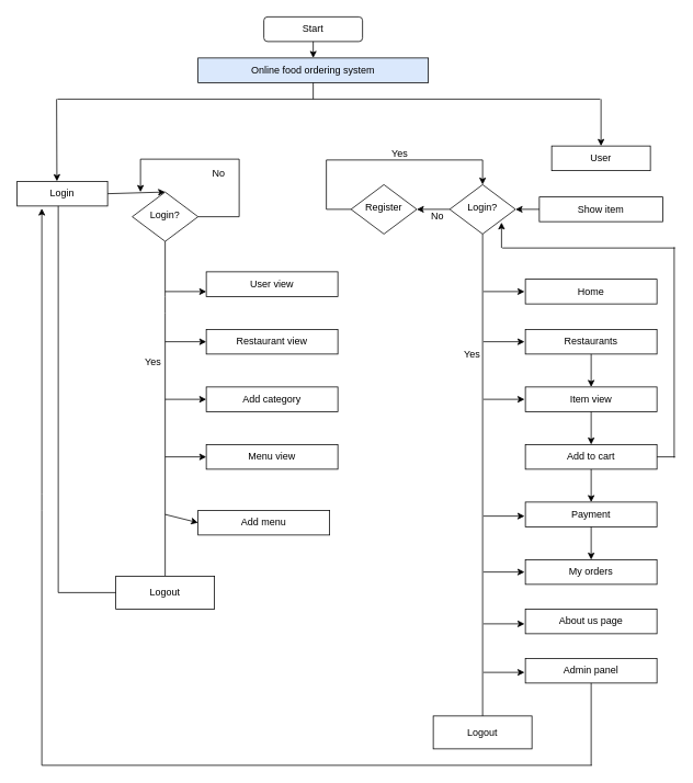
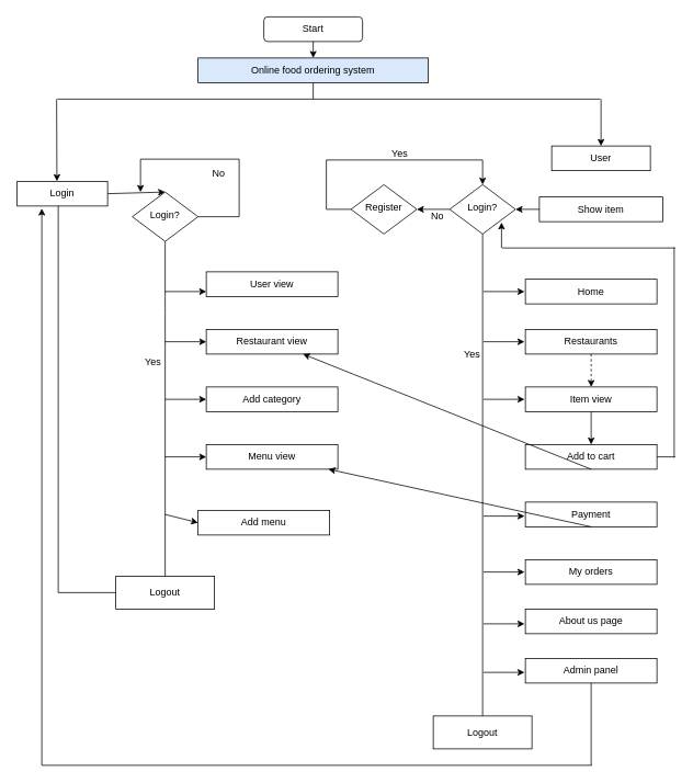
  <mxCell id="0" />
  <mxCell id="1" parent="0" />
  <mxCell id="2" value="Login?" style="rhombus;whiteSpace=wrap;html=1;shadow=0;fontFamily=Helvetica;fontSize=12;align=center;strokeWidth=1;spacing=6;spacingTop=-4;" parent="1" vertex="1"><mxGeometry x="546" y="224" width="80" height="60" as="geometry" /></mxCell>
  <mxCell id="3" value="User" style="whiteSpace=wrap;html=1;" parent="1" vertex="1"><mxGeometry x="670" y="177" width="120" height="30" as="geometry" /></mxCell>
  <mxCell id="4" value="Login" style="whiteSpace=wrap;html=1;" parent="1" vertex="1"><mxGeometry x="20" y="220" width="110" height="30" as="geometry" /></mxCell>
  <mxCell id="5" value="Start" style="rounded=1;whiteSpace=wrap;html=1;" parent="1" vertex="1"><mxGeometry x="320" y="20" width="120" height="30" as="geometry" /></mxCell>
  <mxCell id="6" value="Online food ordering system" style="rounded=0;whiteSpace=wrap;html=1;fillColor=#dae8fc;" parent="1" vertex="1"><mxGeometry x="240" y="70" width="280" height="30" as="geometry" /></mxCell>
  <mxCell id="7" value="" style="endArrow=none;html=1;entryX=0.5;entryY=1;entryDx=0;entryDy=0;" parent="1" target="6" edge="1"><mxGeometry width="50" height="50" relative="1" as="geometry"><mxPoint x="380" y="120" as="sourcePoint" /><mxPoint x="320" y="200" as="targetPoint" /></mxGeometry></mxCell>
  <mxCell id="8" value="" style="endArrow=none;html=1;" parent="1" edge="1"><mxGeometry width="50" height="50" relative="1" as="geometry"><mxPoint x="69" y="120" as="sourcePoint" /><mxPoint x="729" y="120" as="targetPoint" /></mxGeometry></mxCell>
  <mxCell id="9" value="" style="endArrow=classic;html=1;entryX=0.44;entryY=-0.007;entryDx=0;entryDy=0;entryPerimeter=0;" parent="1" target="4" edge="1"><mxGeometry width="50" height="50" relative="1" as="geometry"><mxPoint x="68" y="120" as="sourcePoint" /><mxPoint x="70" y="177" as="targetPoint" /></mxGeometry></mxCell>
  <mxCell id="10" value="" style="endArrow=classic;html=1;entryX=0.5;entryY=0;entryDx=0;entryDy=0;" parent="1" target="3" edge="1"><mxGeometry width="50" height="50" relative="1" as="geometry"><mxPoint x="730" y="120" as="sourcePoint" /><mxPoint x="733" y="170" as="targetPoint" /></mxGeometry></mxCell>
  <mxCell id="11" value="" style="endArrow=classic;html=1;exitX=0.5;exitY=1;exitDx=0;exitDy=0;entryX=0.5;entryY=0;entryDx=0;entryDy=0;" parent="1" source="5" target="6" edge="1"><mxGeometry width="50" height="50" relative="1" as="geometry"><mxPoint x="270" y="250" as="sourcePoint" /><mxPoint x="320" y="200" as="targetPoint" /></mxGeometry></mxCell>
  <mxCell id="12" value="Show item" style="rounded=0;whiteSpace=wrap;html=1;" parent="1" vertex="1"><mxGeometry x="655" y="239" width="150" height="30" as="geometry" /></mxCell>
  <mxCell id="13" style="edgeStyle=orthogonalEdgeStyle;rounded=0;orthogonalLoop=1;jettySize=auto;html=1;exitX=0.5;exitY=1;exitDx=0;exitDy=0;" parent="1" source="2" target="2" edge="1"><mxGeometry relative="1" as="geometry" /></mxCell>
  <mxCell id="14" value="" style="endArrow=classic;html=1;exitX=0;exitY=0.5;exitDx=0;exitDy=0;entryX=1;entryY=0.5;entryDx=0;entryDy=0;" parent="1" source="12" target="2" edge="1"><mxGeometry width="50" height="50" relative="1" as="geometry"><mxPoint x="344" y="284" as="sourcePoint" /><mxPoint x="394" y="234" as="targetPoint" /><Array as="points" /></mxGeometry></mxCell>
  <mxCell id="15" value="Register" style="rhombus;whiteSpace=wrap;html=1;shadow=0;fontFamily=Helvetica;fontSize=12;align=center;strokeWidth=1;spacing=6;spacingTop=-4;" parent="1" vertex="1"><mxGeometry x="426" y="224" width="80" height="60" as="geometry" /></mxCell>
  <mxCell id="16" value="" style="endArrow=classic;html=1;exitX=0;exitY=0.5;exitDx=0;exitDy=0;entryX=1;entryY=0.5;entryDx=0;entryDy=0;" parent="1" source="2" target="15" edge="1"><mxGeometry width="50" height="50" relative="1" as="geometry"><mxPoint x="376" y="284" as="sourcePoint" /><mxPoint x="426" y="234" as="targetPoint" /><Array as="points" /></mxGeometry></mxCell>
  <mxCell id="17" value="" style="endArrow=none;html=1;exitX=0;exitY=0.5;exitDx=0;exitDy=0;" parent="1" source="15" edge="1"><mxGeometry width="50" height="50" relative="1" as="geometry"><mxPoint x="376" y="254" as="sourcePoint" /><mxPoint x="396" y="254" as="targetPoint" /></mxGeometry></mxCell>
  <mxCell id="18" value="" style="endArrow=none;html=1;" parent="1" edge="1"><mxGeometry width="50" height="50" relative="1" as="geometry"><mxPoint x="396" y="254" as="sourcePoint" /><mxPoint x="396" y="194" as="targetPoint" /></mxGeometry></mxCell>
  <mxCell id="19" value="" style="endArrow=none;html=1;" parent="1" edge="1"><mxGeometry width="50" height="50" relative="1" as="geometry"><mxPoint x="396" y="194" as="sourcePoint" /><mxPoint x="586" y="194" as="targetPoint" /></mxGeometry></mxCell>
  <mxCell id="20" value="" style="endArrow=classic;html=1;entryX=0.5;entryY=0;entryDx=0;entryDy=0;" parent="1" target="2" edge="1"><mxGeometry width="50" height="50" relative="1" as="geometry"><mxPoint x="586" y="194" as="sourcePoint" /><mxPoint x="426" y="204" as="targetPoint" /></mxGeometry></mxCell>
  <mxCell id="21" value="Login?" style="rhombus;whiteSpace=wrap;html=1;shadow=0;fontFamily=Helvetica;fontSize=12;align=center;strokeWidth=1;spacing=6;spacingTop=-4;" parent="1" vertex="1"><mxGeometry x="160" y="233" width="80" height="60" as="geometry" /></mxCell>
  <mxCell id="22" value="" style="endArrow=classic;html=1;exitX=1;exitY=0.5;exitDx=0;exitDy=0;entryX=0.5;entryY=0;entryDx=0;entryDy=0;" parent="1" source="4" target="21" edge="1"><mxGeometry width="50" height="50" relative="1" as="geometry"><mxPoint x="350" y="373" as="sourcePoint" /><mxPoint x="400" y="323" as="targetPoint" /><Array as="points" /></mxGeometry></mxCell>
  <mxCell id="23" value="" style="endArrow=none;html=1;exitX=1;exitY=0.5;exitDx=0;exitDy=0;" parent="1" source="21" edge="1"><mxGeometry width="50" height="50" relative="1" as="geometry"><mxPoint x="350" y="373" as="sourcePoint" /><mxPoint x="290" y="263" as="targetPoint" /></mxGeometry></mxCell>
  <mxCell id="24" value="" style="endArrow=none;html=1;" parent="1" edge="1"><mxGeometry width="50" height="50" relative="1" as="geometry"><mxPoint x="290" y="263" as="sourcePoint" /><mxPoint x="290" y="193" as="targetPoint" /></mxGeometry></mxCell>
  <mxCell id="25" value="" style="endArrow=none;html=1;" parent="1" edge="1"><mxGeometry width="50" height="50" relative="1" as="geometry"><mxPoint x="170" y="193" as="sourcePoint" /><mxPoint x="290" y="193" as="targetPoint" /></mxGeometry></mxCell>
  <mxCell id="26" value="" style="endArrow=classic;html=1;" parent="1" edge="1"><mxGeometry width="50" height="50" relative="1" as="geometry"><mxPoint x="170" y="193" as="sourcePoint" /><mxPoint x="170" y="233" as="targetPoint" /></mxGeometry></mxCell>
  <mxCell id="27" value="No" style="text;html=1;align=center;verticalAlign=middle;resizable=0;points=[];autosize=1;" parent="1" vertex="1"><mxGeometry x="250" y="200" width="30" height="20" as="geometry" /></mxCell>
  <mxCell id="28" value="" style="endArrow=none;html=1;exitX=0.5;exitY=1;exitDx=0;exitDy=0;entryX=0.5;entryY=0;entryDx=0;entryDy=0;" parent="1" source="21" target="29" edge="1"><mxGeometry width="50" height="50" relative="1" as="geometry"><mxPoint x="350" y="330" as="sourcePoint" /><mxPoint x="200" y="580" as="targetPoint" /><Array as="points"><mxPoint x="200" y="370" /></Array></mxGeometry></mxCell>
  <mxCell id="29" value="Logout" style="rounded=0;whiteSpace=wrap;html=1;" parent="1" vertex="1"><mxGeometry x="140" y="700" width="120" height="40" as="geometry" /></mxCell>
  <mxCell id="30" value="" style="endArrow=none;html=1;exitX=0;exitY=0.5;exitDx=0;exitDy=0;" parent="1" source="29" edge="1"><mxGeometry width="50" height="50" relative="1" as="geometry"><mxPoint x="350" y="456" as="sourcePoint" /><mxPoint x="70" y="720" as="targetPoint" /></mxGeometry></mxCell>
  <mxCell id="31" value="" style="endArrow=none;html=1;" parent="1" edge="1"><mxGeometry width="50" height="50" relative="1" as="geometry"><mxPoint x="70" y="250" as="sourcePoint" /><mxPoint x="70" y="720" as="targetPoint" /></mxGeometry></mxCell>
  <mxCell id="32" value="" style="endArrow=classic;html=1;" parent="1" edge="1"><mxGeometry width="50" height="50" relative="1" as="geometry"><mxPoint x="200" y="354" as="sourcePoint" /><mxPoint x="250" y="354" as="targetPoint" /></mxGeometry></mxCell>
  <mxCell id="33" value="User view" style="rounded=0;whiteSpace=wrap;html=1;" parent="1" vertex="1"><mxGeometry x="250" y="330" width="160" height="30" as="geometry" /></mxCell>
  <mxCell id="34" value="" style="endArrow=classic;html=1;" parent="1" edge="1"><mxGeometry width="50" height="50" relative="1" as="geometry"><mxPoint x="200" y="415" as="sourcePoint" /><mxPoint x="250" y="415" as="targetPoint" /></mxGeometry></mxCell>
  <mxCell id="35" value="Restaurant view" style="rounded=0;whiteSpace=wrap;html=1;" parent="1" vertex="1"><mxGeometry x="250" y="400" width="160" height="30" as="geometry" /></mxCell>
  <mxCell id="36" value="Add category" style="rounded=0;whiteSpace=wrap;html=1;" parent="1" vertex="1"><mxGeometry x="250" y="470" width="160" height="30" as="geometry" /></mxCell>
  <mxCell id="37" value="Add menu" style="rounded=0;whiteSpace=wrap;html=1;" parent="1" vertex="1"><mxGeometry x="240" y="620" width="160" height="30" as="geometry" /></mxCell>
  <mxCell id="38" value="Menu view" style="rounded=0;whiteSpace=wrap;html=1;" parent="1" vertex="1"><mxGeometry x="250" y="540" width="160" height="30" as="geometry" /></mxCell>
  <mxCell id="39" value="" style="endArrow=classic;html=1;entryX=0;entryY=0.5;entryDx=0;entryDy=0;" parent="1" target="36" edge="1"><mxGeometry width="50" height="50" relative="1" as="geometry"><mxPoint x="200" y="485" as="sourcePoint" /><mxPoint x="250" y="481.5" as="targetPoint" /></mxGeometry></mxCell>
  <mxCell id="40" value="" style="endArrow=classic;html=1;entryX=0;entryY=0.5;entryDx=0;entryDy=0;" parent="1" target="38" edge="1"><mxGeometry width="50" height="50" relative="1" as="geometry"><mxPoint x="200" y="555" as="sourcePoint" /><mxPoint x="260" y="425" as="targetPoint" /></mxGeometry></mxCell>
  <mxCell id="41" value="" style="endArrow=classic;html=1;entryX=0;entryY=0.5;entryDx=0;entryDy=0;" parent="1" target="37" edge="1"><mxGeometry width="50" height="50" relative="1" as="geometry"><mxPoint x="200" y="625" as="sourcePoint" /><mxPoint x="250" y="625" as="targetPoint" /></mxGeometry></mxCell>
  <mxCell id="42" value="" style="endArrow=classic;html=1;" parent="1" edge="1"><mxGeometry width="50" height="50" relative="1" as="geometry"><mxPoint x="587" y="354" as="sourcePoint" /><mxPoint x="637" y="354" as="targetPoint" /></mxGeometry></mxCell>
  <mxCell id="43" value="Home" style="rounded=0;whiteSpace=wrap;html=1;fontStyle=0;direction=west;" parent="1" vertex="1"><mxGeometry x="638" y="339" width="160" height="30" as="geometry" /></mxCell>
  <mxCell id="44" value="" style="endArrow=classic;html=1;" parent="1" edge="1"><mxGeometry width="50" height="50" relative="1" as="geometry"><mxPoint x="587" y="415" as="sourcePoint" /><mxPoint x="637" y="415" as="targetPoint" /></mxGeometry></mxCell>
  <mxCell id="45" value="Restaurants" style="rounded=0;whiteSpace=wrap;html=1;" parent="1" vertex="1"><mxGeometry x="638" y="400" width="160" height="30" as="geometry" /></mxCell>
  <mxCell id="46" value="Item view" style="rounded=0;whiteSpace=wrap;html=1;" parent="1" vertex="1"><mxGeometry x="638" y="470" width="160" height="30" as="geometry" /></mxCell>
  <mxCell id="47" value="Payment" style="rounded=0;whiteSpace=wrap;html=1;" parent="1" vertex="1"><mxGeometry x="638" y="610" width="160" height="30" as="geometry" /></mxCell>
  <mxCell id="48" value="Add to cart" style="rounded=0;whiteSpace=wrap;html=1;" parent="1" vertex="1"><mxGeometry x="638" y="540" width="160" height="30" as="geometry" /></mxCell>
  <mxCell id="49" value="" style="endArrow=classic;html=1;entryX=0;entryY=0.5;entryDx=0;entryDy=0;" parent="1" edge="1"><mxGeometry width="50" height="50" relative="1" as="geometry"><mxPoint x="587" y="485" as="sourcePoint" /><mxPoint x="637" y="485" as="targetPoint" /></mxGeometry></mxCell>
  <mxCell id="50" value="" style="endArrow=classic;html=1;exitX=0.5;exitY=1;exitDx=0;exitDy=0;" parent="1" source="46" target="48" edge="1"><mxGeometry width="50" height="50" relative="1" as="geometry"><mxPoint x="587" y="555" as="sourcePoint" /><mxPoint x="637" y="555" as="targetPoint" /></mxGeometry></mxCell>
  <mxCell id="51" value="" style="endArrow=none;html=1;entryX=0.5;entryY=1;entryDx=0;entryDy=0;" parent="1" target="2" edge="1"><mxGeometry width="50" height="50" relative="1" as="geometry"><mxPoint x="586" y="900" as="sourcePoint" /><mxPoint x="582" y="284" as="targetPoint" /></mxGeometry></mxCell>
  <mxCell id="52" value="" style="endArrow=none;html=1;exitX=1;exitY=0.5;exitDx=0;exitDy=0;" parent="1" source="48" edge="1"><mxGeometry width="50" height="50" relative="1" as="geometry"><mxPoint x="430" y="480" as="sourcePoint" /><mxPoint x="820" y="555" as="targetPoint" /></mxGeometry></mxCell>
  <mxCell id="53" value="" style="endArrow=none;html=1;" parent="1" edge="1"><mxGeometry width="50" height="50" relative="1" as="geometry"><mxPoint x="819" y="556" as="sourcePoint" /><mxPoint x="819" y="300" as="targetPoint" /></mxGeometry></mxCell>
  <mxCell id="54" value="" style="endArrow=none;html=1;" parent="1" edge="1"><mxGeometry width="50" height="50" relative="1" as="geometry"><mxPoint x="820" y="301" as="sourcePoint" /><mxPoint x="610" y="301" as="targetPoint" /></mxGeometry></mxCell>
  <mxCell id="55" value="" style="endArrow=classic;html=1;entryX=1;entryY=1;entryDx=0;entryDy=0;" parent="1" edge="1"><mxGeometry width="50" height="50" relative="1" as="geometry"><mxPoint x="609" y="301" as="sourcePoint" /><mxPoint x="609" y="270" as="targetPoint" /></mxGeometry></mxCell>
  <mxCell id="56" value="" style="endArrow=classic;html=1;entryX=0;entryY=0.5;entryDx=0;entryDy=0;" parent="1" edge="1"><mxGeometry width="50" height="50" relative="1" as="geometry"><mxPoint x="587" y="627" as="sourcePoint" /><mxPoint x="637" y="627" as="targetPoint" /></mxGeometry></mxCell>
  <mxCell id="57" value="My orders" style="rounded=0;whiteSpace=wrap;html=1;" parent="1" vertex="1"><mxGeometry x="638" y="680" width="160" height="30" as="geometry" /></mxCell>
  <mxCell id="58" value="" style="endArrow=classic;html=1;entryX=0;entryY=0.5;entryDx=0;entryDy=0;" parent="1" edge="1"><mxGeometry width="50" height="50" relative="1" as="geometry"><mxPoint x="587" y="695" as="sourcePoint" /><mxPoint x="637" y="695" as="targetPoint" /></mxGeometry></mxCell>
  <mxCell id="59" value="About us page" style="rounded=0;whiteSpace=wrap;html=1;" parent="1" vertex="1"><mxGeometry x="638" y="740" width="160" height="30" as="geometry" /></mxCell>
  <mxCell id="60" value="Admin panel" style="rounded=0;whiteSpace=wrap;html=1;" parent="1" vertex="1"><mxGeometry x="638" y="800" width="160" height="30" as="geometry" /></mxCell>
  <mxCell id="61" value="" style="endArrow=none;html=1;" parent="1" edge="1"><mxGeometry width="50" height="50" relative="1" as="geometry"><mxPoint x="719" y="930" as="sourcePoint" /><mxPoint x="50" y="930" as="targetPoint" /></mxGeometry></mxCell>
  <mxCell id="62" value="" style="endArrow=classic;html=1;" parent="1" edge="1"><mxGeometry width="50" height="50" relative="1" as="geometry"><mxPoint x="50" y="930" as="sourcePoint" /><mxPoint x="50" y="253" as="targetPoint" /><Array as="points"><mxPoint x="50" y="610" /></Array></mxGeometry></mxCell>
  <mxCell id="63" value="Logout" style="rounded=0;whiteSpace=wrap;html=1;" parent="1" vertex="1"><mxGeometry x="526" y="870" width="120" height="40" as="geometry" /></mxCell>
  <mxCell id="64" value="" style="endArrow=classic;html=1;entryX=0;entryY=0.5;entryDx=0;entryDy=0;" parent="1" edge="1"><mxGeometry width="50" height="50" relative="1" as="geometry"><mxPoint x="587" y="758" as="sourcePoint" /><mxPoint x="637" y="758" as="targetPoint" /></mxGeometry></mxCell>
  <mxCell id="65" value="" style="endArrow=classic;html=1;entryX=0;entryY=0.5;entryDx=0;entryDy=0;" parent="1" edge="1"><mxGeometry width="50" height="50" relative="1" as="geometry"><mxPoint x="587" y="817" as="sourcePoint" /><mxPoint x="637" y="817" as="targetPoint" /></mxGeometry></mxCell>
  <mxCell id="66" value="" style="endArrow=none;html=1;" parent="1" target="60" edge="1"><mxGeometry width="50" height="50" relative="1" as="geometry"><mxPoint x="718" y="930" as="sourcePoint" /><mxPoint x="430" y="650" as="targetPoint" /></mxGeometry></mxCell>
- <mxCell id="67" value="" style="endArrow=classic;html=1;exitX=0.5;exitY=1;exitDx=0;exitDy=0;entryX=0.5;entryY=0;entryDx=0;entryDy=0;" parent="1" source="45" target="46" edge="1"><mxGeometry width="50" height="50" relative="1" as="geometry"><mxPoint x="430" y="520" as="sourcePoint" /><mxPoint x="480" y="470" as="targetPoint" /></mxGeometry></mxCell>
- <mxCell id="68" value="" style="endArrow=classic;html=1;exitX=0.5;exitY=1;exitDx=0;exitDy=0;entryX=0.5;entryY=0;entryDx=0;entryDy=0;" parent="1" source="48" target="47" edge="1"><mxGeometry width="50" height="50" relative="1" as="geometry"><mxPoint x="430" y="660" as="sourcePoint" /><mxPoint x="480" y="610" as="targetPoint" /></mxGeometry></mxCell>
- <mxCell id="69" value="" style="endArrow=classic;html=1;exitX=0.5;exitY=1;exitDx=0;exitDy=0;entryX=0.5;entryY=0;entryDx=0;entryDy=0;" parent="1" source="47" target="57" edge="1"><mxGeometry width="50" height="50" relative="1" as="geometry"><mxPoint x="430" y="640" as="sourcePoint" /><mxPoint x="480" y="590" as="targetPoint" /></mxGeometry></mxCell>
+ <mxCell id="67" value="" style="endArrow=classic;html=1;exitX=0.5;exitY=1;exitDx=0;exitDy=0;entryX=0.5;entryY=0;entryDx=0;entryDy=0;dashed=1;" parent="1" source="45" target="46" edge="1"><mxGeometry width="50" height="50" relative="1" as="geometry"><mxPoint x="430" y="520" as="sourcePoint" /><mxPoint x="480" y="470" as="targetPoint" /></mxGeometry></mxCell>
+ <mxCell id="68" value="" style="endArrow=classic;html=1;exitX=0.5;exitY=1;exitDx=0;exitDy=0;" parent="1" source="48" target="35" edge="1"><mxGeometry width="50" height="50" relative="1" as="geometry"><mxPoint x="430" y="660" as="sourcePoint" /><mxPoint x="480" y="610" as="targetPoint" /></mxGeometry></mxCell>
+ <mxCell id="69" value="" style="endArrow=classic;html=1;exitX=0.5;exitY=1;exitDx=0;exitDy=0;" parent="1" source="47" target="38" edge="1"><mxGeometry width="50" height="50" relative="1" as="geometry"><mxPoint x="430" y="640" as="sourcePoint" /><mxPoint x="480" y="590" as="targetPoint" /></mxGeometry></mxCell>
  <mxCell id="70" value="Yes" style="text;html=1;align=center;verticalAlign=middle;resizable=0;points=[];autosize=1;" vertex="1" parent="1"><mxGeometry x="558" y="420" width="30" height="20" as="geometry" /></mxCell>
  <mxCell id="71" value="Yes" style="text;html=1;align=center;verticalAlign=middle;resizable=0;points=[];autosize=1;" vertex="1" parent="1"><mxGeometry x="170" y="430" width="30" height="20" as="geometry" /></mxCell>
  <mxCell id="72" value="No" style="text;html=1;align=center;verticalAlign=middle;resizable=0;points=[];autosize=1;" vertex="1" parent="1"><mxGeometry x="516" y="253" width="30" height="20" as="geometry" /></mxCell>
  <mxCell id="73" value="Yes" style="text;html=1;align=center;verticalAlign=middle;resizable=0;points=[];autosize=1;" vertex="1" parent="1"><mxGeometry x="470" y="177" width="30" height="20" as="geometry" /></mxCell>
